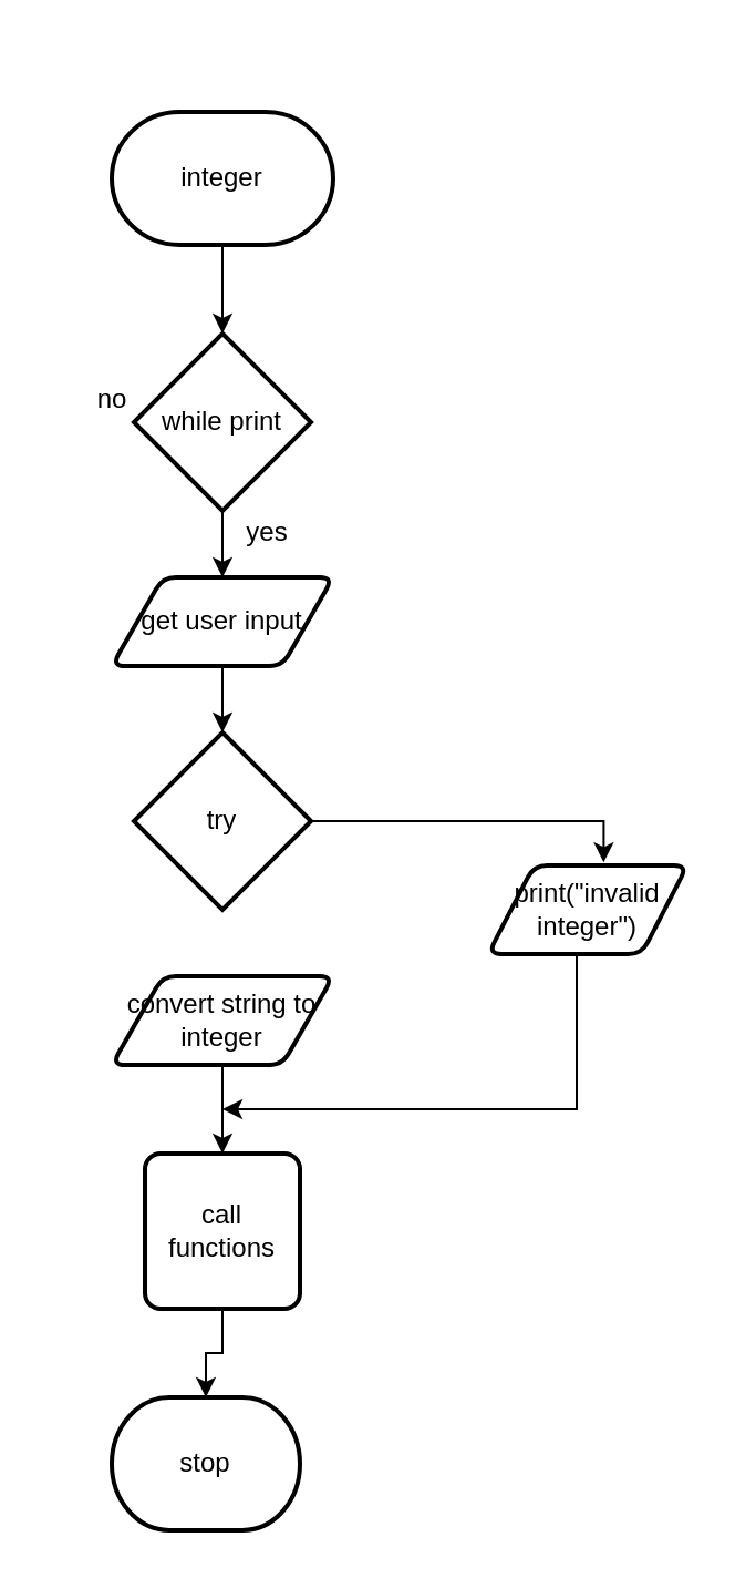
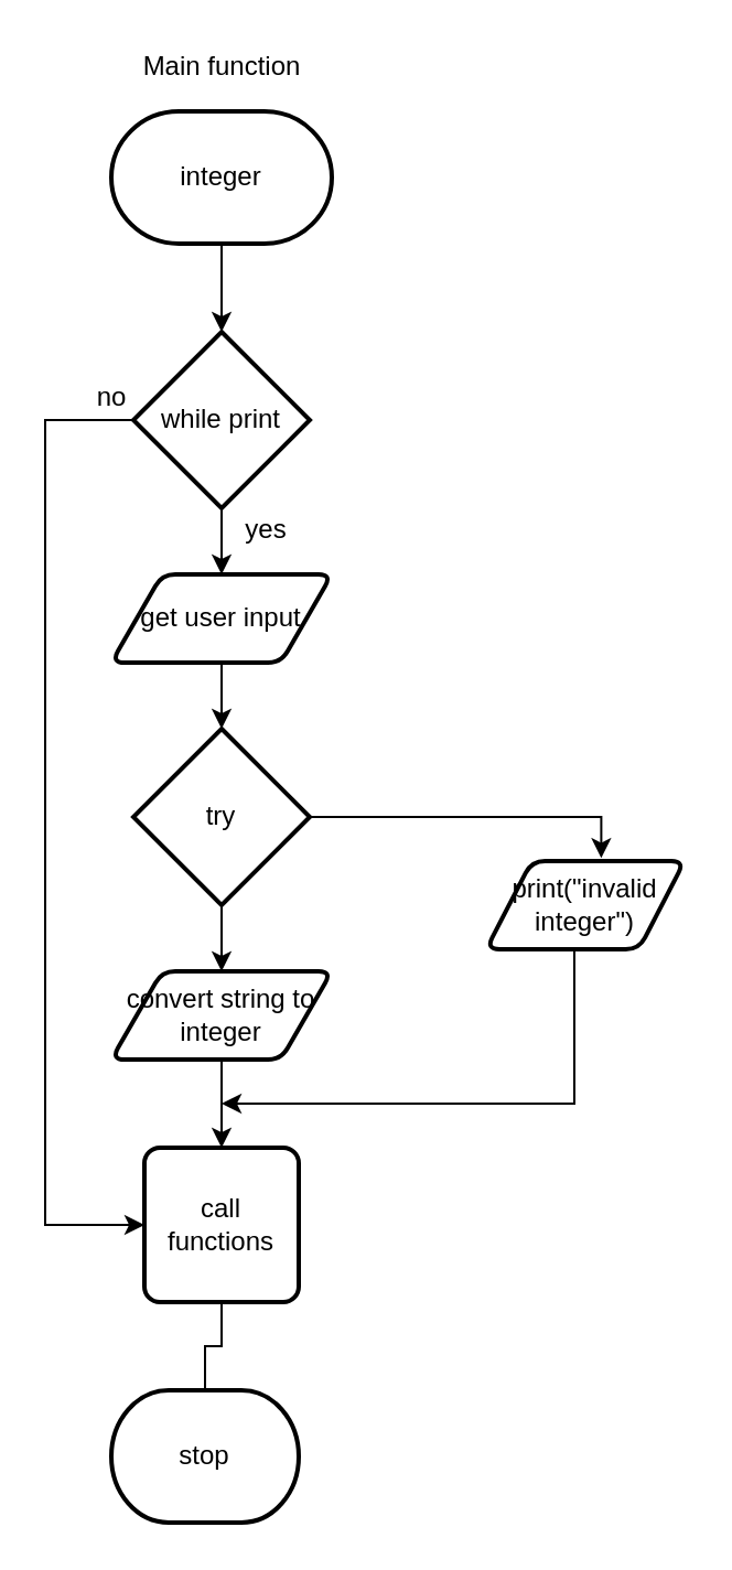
  <mxCell id="0" />
  <mxCell id="1" parent="0" />
  <mxCell id="2" style="edgeStyle=none;html=1;entryX=0.5;entryY=0;entryDx=0;entryDy=0;" parent="1" source="3" edge="1"><mxGeometry relative="1" as="geometry"><mxPoint x="100" y="150" as="targetPoint" /></mxGeometry></mxCell>
  <mxCell id="3" value="integer" style="strokeWidth=2;html=1;shape=mxgraph.flowchart.terminator;whiteSpace=wrap;" parent="1" vertex="1"><mxGeometry x="50" y="50" width="100" height="60" as="geometry" /></mxCell>
  <mxCell id="4" style="edgeStyle=orthogonalEdgeStyle;html=1;entryX=0;entryY=0.5;entryDx=0;entryDy=0;entryPerimeter=0;strokeColor=none;rounded=0;" parent="1" edge="1"><mxGeometry relative="1" as="geometry"><mxPoint x="225" y="490" as="targetPoint" /><mxPoint x="153.9" y="545" as="sourcePoint" /></mxGeometry></mxCell>
  <mxCell id="5" value="stop" style="strokeWidth=2;html=1;shape=mxgraph.flowchart.terminator;whiteSpace=wrap;" parent="1" vertex="1"><mxGeometry x="50" y="630" width="85" height="60" as="geometry" /></mxCell>
+ <mxCell id="6" value="Main function" style="text;html=1;align=center;verticalAlign=middle;resizable=0;points=[];autosize=1;strokeColor=none;fillColor=none;" parent="1" vertex="1"><mxGeometry x="55" y="20" width="90" height="20" as="geometry" /></mxCell>
  <mxCell id="7" style="edgeStyle=none;html=1;" edge="1" parent="1" source="9" target="11"><mxGeometry relative="1" as="geometry" /></mxCell>
+ <mxCell id="8" style="edgeStyle=orthogonalEdgeStyle;rounded=0;html=1;entryX=0;entryY=0.5;entryDx=0;entryDy=0;" edge="1" parent="1" source="9" target="21"><mxGeometry relative="1" as="geometry"><Array as="points"><mxPoint x="20" y="190" /><mxPoint x="20" y="555" /></Array></mxGeometry></mxCell>
  <mxCell id="9" value="while print" style="strokeWidth=2;html=1;shape=mxgraph.flowchart.decision;whiteSpace=wrap;" vertex="1" parent="1"><mxGeometry x="60" y="150" width="80" height="80" as="geometry" /></mxCell>
  <mxCell id="10" style="edgeStyle=none;html=1;" edge="1" parent="1" source="11" target="15"><mxGeometry relative="1" as="geometry" /></mxCell>
  <mxCell id="11" value="get user input" style="shape=parallelogram;html=1;strokeWidth=2;perimeter=parallelogramPerimeter;whiteSpace=wrap;rounded=1;arcSize=12;size=0.23;" vertex="1" parent="1"><mxGeometry x="50" y="260" width="100" height="40" as="geometry" /></mxCell>
  <mxCell id="12" value="yes" style="text;html=1;align=center;verticalAlign=middle;resizable=0;points=[];autosize=1;strokeColor=none;fillColor=none;" vertex="1" parent="1"><mxGeometry x="105" y="230" width="30" height="20" as="geometry" /></mxCell>
+ <mxCell id="13" style="edgeStyle=none;html=1;" edge="1" parent="1" source="15" target="17"><mxGeometry relative="1" as="geometry" /></mxCell>
  <mxCell id="14" style="edgeStyle=orthogonalEdgeStyle;html=1;entryX=0.58;entryY=-0.034;entryDx=0;entryDy=0;entryPerimeter=0;rounded=0;" edge="1" parent="1" source="15" target="19"><mxGeometry relative="1" as="geometry"><Array as="points"><mxPoint x="272" y="370" /></Array></mxGeometry></mxCell>
  <mxCell id="15" value="try" style="strokeWidth=2;html=1;shape=mxgraph.flowchart.decision;whiteSpace=wrap;" vertex="1" parent="1"><mxGeometry x="60" y="330" width="80" height="80" as="geometry" /></mxCell>
  <mxCell id="16" style="edgeStyle=orthogonalEdgeStyle;rounded=0;html=1;" edge="1" parent="1" source="17" target="21"><mxGeometry relative="1" as="geometry" /></mxCell>
  <mxCell id="17" value="convert string to integer" style="shape=parallelogram;html=1;strokeWidth=2;perimeter=parallelogramPerimeter;whiteSpace=wrap;rounded=1;arcSize=12;size=0.23;" vertex="1" parent="1"><mxGeometry x="50" y="440" width="100" height="40" as="geometry" /></mxCell>
  <mxCell id="18" style="edgeStyle=orthogonalEdgeStyle;rounded=0;html=1;" edge="1" parent="1" source="19"><mxGeometry relative="1" as="geometry"><mxPoint x="100" y="500" as="targetPoint" /><Array as="points"><mxPoint x="260" y="500" /></Array></mxGeometry></mxCell>
  <mxCell id="19" value="print(&quot;invalid integer&quot;)" style="shape=parallelogram;html=1;strokeWidth=2;perimeter=parallelogramPerimeter;whiteSpace=wrap;rounded=1;arcSize=12;size=0.23;" vertex="1" parent="1"><mxGeometry x="220" y="390" width="90" height="40" as="geometry" /></mxCell>
- <mxCell id="20" style="edgeStyle=orthogonalEdgeStyle;rounded=0;html=1;entryX=0.5;entryY=0;entryDx=0;entryDy=0;entryPerimeter=0;" edge="1" parent="1" source="21" target="5"><mxGeometry relative="1" as="geometry" /></mxCell>
+ <mxCell id="20" style="edgeStyle=orthogonalEdgeStyle;rounded=0;html=1;entryX=0.5;entryY=0;entryDx=0;entryDy=0;entryPerimeter=0;endArrow=none;" edge="1" parent="1" source="21" target="5"><mxGeometry relative="1" as="geometry" /></mxCell>
  <mxCell id="21" value="call functions" style="rounded=1;whiteSpace=wrap;html=1;absoluteArcSize=1;arcSize=14;strokeWidth=2;" vertex="1" parent="1"><mxGeometry x="65" y="520" width="70" height="70" as="geometry" /></mxCell>
  <mxCell id="22" value="no" style="text;html=1;align=center;verticalAlign=middle;resizable=0;points=[];autosize=1;strokeColor=none;fillColor=none;" vertex="1" parent="1"><mxGeometry x="35" y="170" width="30" height="20" as="geometry" /></mxCell>
